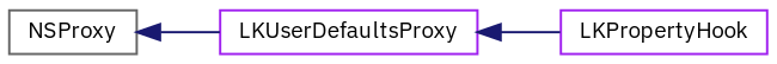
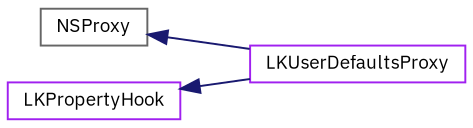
  digraph {
    fontname="IBM Plex Sans"
    rankdir=LR
    node [color=purple fillcolor=white fontname="IBM Plex Sans" fontsize=10 shape=record style=filled]
    edge [color=midnightblue dir=back fontname="IBM Plex Sans" fontsize=10 labelfontname=Helvetica labelfontsize=10 style=solid]
    n1 [color=gray40 height=0.2 label=NSProxy width=0.4]
    n2 [height=0.2 label=LKUserDefaultsProxy width=0.4]
    n3 [height=0.2 label=LKPropertyHook width=0.4]
    n1 -> n2
-   n2 -> n3
+   n3 -> n2
  }
